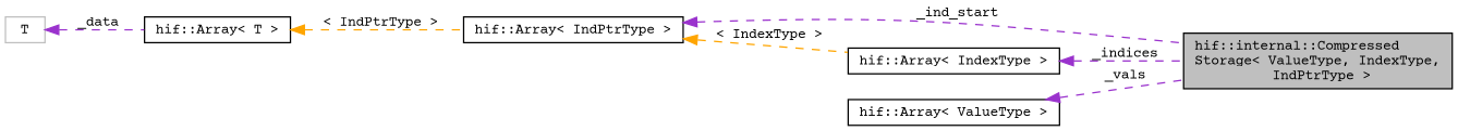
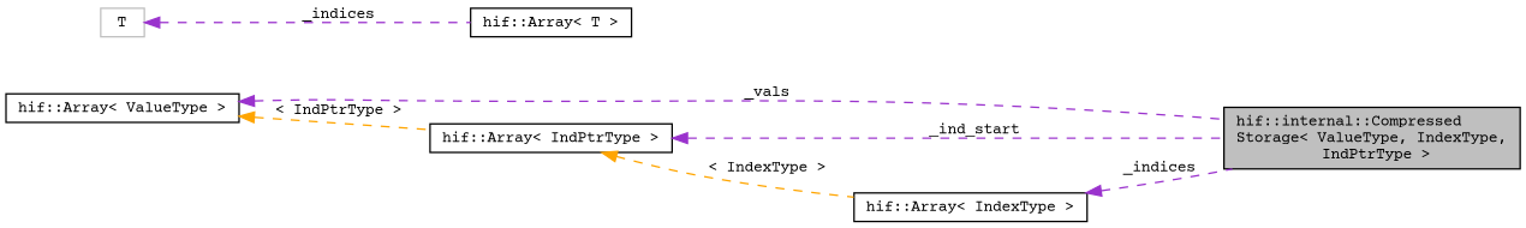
  digraph {
    fontname="Courier Prime"
    rankdir=LR
    node [color=black fillcolor=white fontname="Courier Prime" fontsize=10 shape=record style=filled]
    edge [color=darkorchid3 dir=back fontname="Courier Prime" fontsize=10 labelfontname=Helvetica labelfontsize=10 style=dashed]
    n1 [fillcolor=grey75 fontcolor=black height=0.2 label="hif::internal::Compressed\lStorage\< ValueType, IndexType,\l IndPtrType \>" width=0.4]
    n2 [height=0.2 label="hif::Array\< IndPtrType \>" width=0.4]
    n3 [height=0.2 label="hif::Array\< IndexType \>" width=0.4]
    n4 [height=0.2 label="hif::Array\< T \>" width=0.4]
    n5 [height=0.2 label="hif::Array\< ValueType \>" width=0.4]
    n6 [color=grey75 height=0.2 label=T width=0.4]
    n2 -> n1 [label=" _ind_start"]
    n2 -> n3 [color=orange label=" \< IndexType \>"]
    n3 -> n1 [label=" _indices"]
-   n4 -> n2 [color=orange label=" \< IndPtrType \>"]
+   n5 -> n2 [color=orange label=" \< IndPtrType \>"]
    n5 -> n1 [label=" _vals"]
-   n6 -> n4 [label=" _data"]
+   n6 -> n4 [label=" _indices"]
  }
